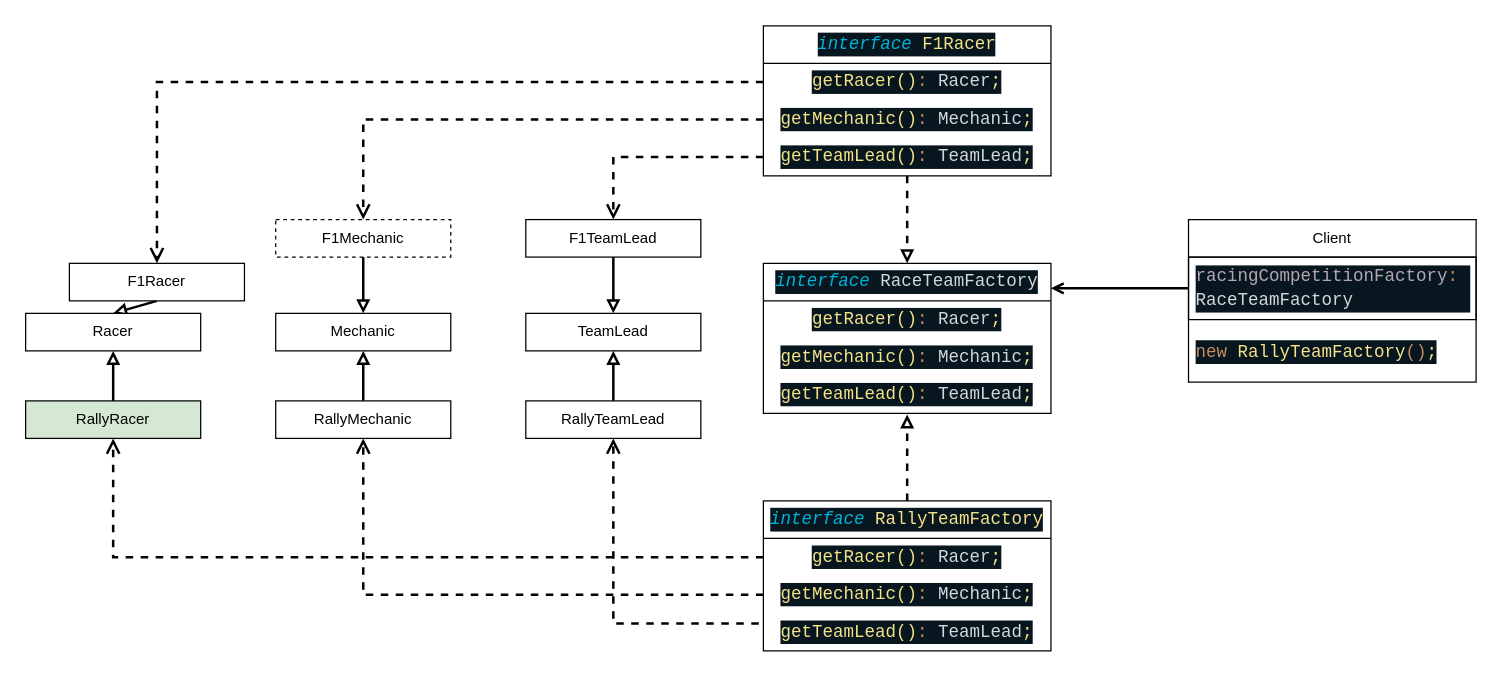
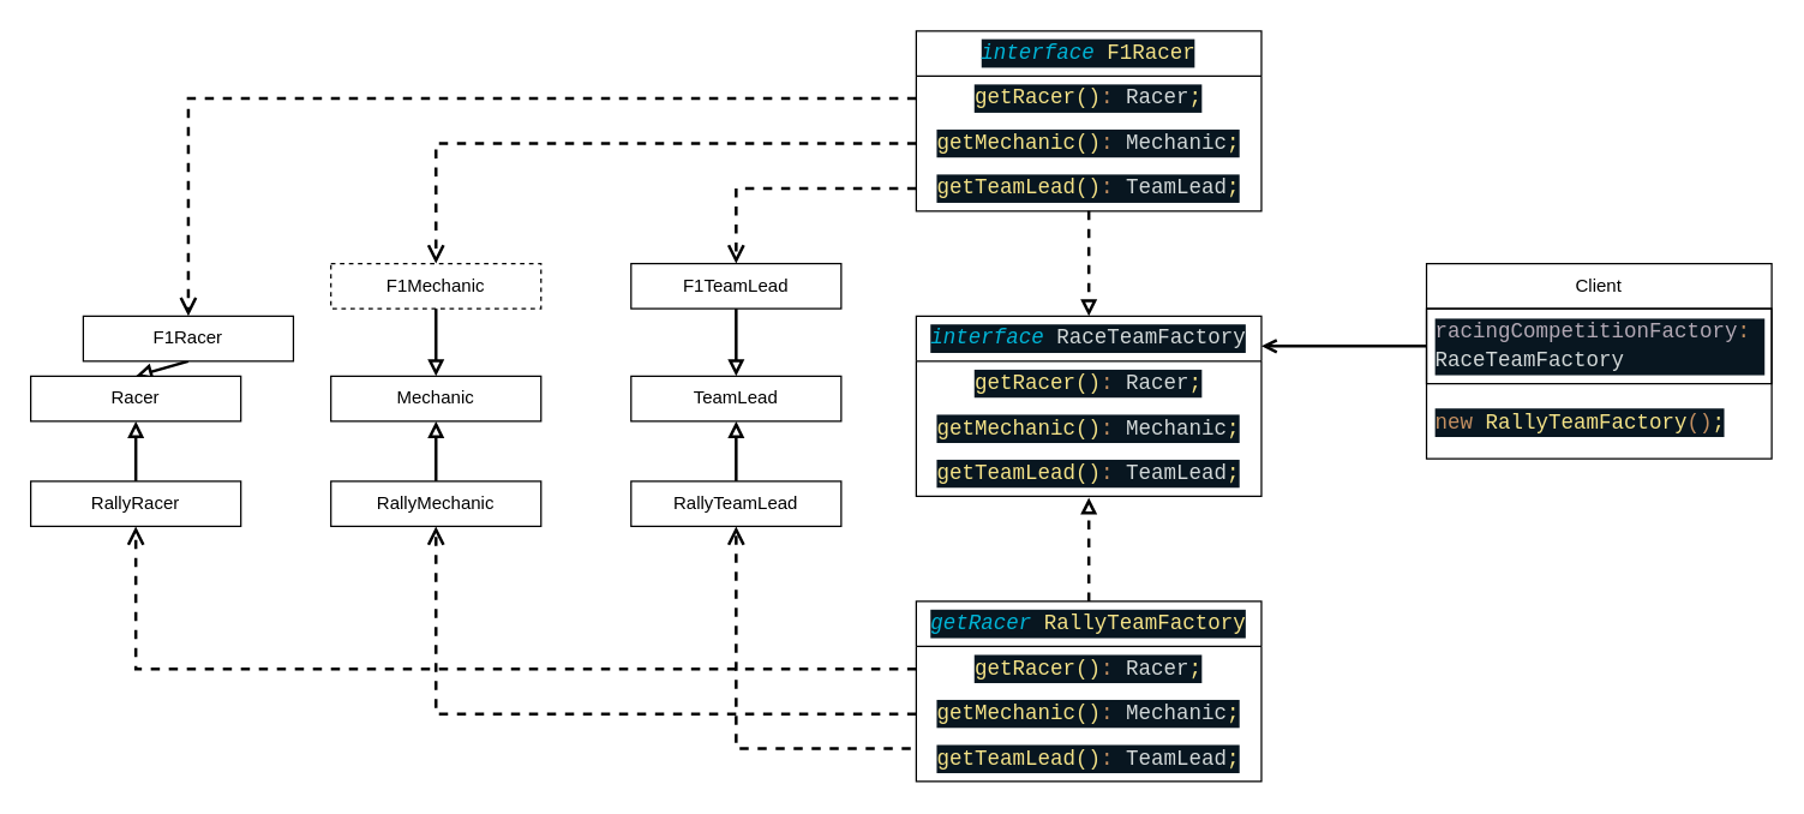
  <mxCell id="0" />
  <mxCell id="1" parent="0" />
  <mxCell id="2" value="Client" style="swimlane;fontStyle=0;childLayout=stackLayout;horizontal=1;startSize=30;horizontalStack=0;resizeParent=1;resizeParentMax=0;resizeLast=0;collapsible=1;marginBottom=0;whiteSpace=wrap;html=1;" vertex="1" parent="1"><mxGeometry x="950" y="175" width="230" height="130" as="geometry" /></mxCell>
  <mxCell id="3" value="&lt;div style=&quot;color: rgb(246, 250, 253); background-color: rgb(8, 22, 32); font-family: Consolas, Consolas, &amp;quot;Courier New&amp;quot;, monospace; font-size: 14px; line-height: 19px;&quot;&gt;&lt;span style=&quot;color: #b2a8b4;&quot;&gt;racingCompetitionFactory&lt;/span&gt;&lt;span style=&quot;color: #c28e60;&quot;&gt;: &lt;/span&gt;&lt;span style=&quot;color: #d2d8d8;&quot;&gt;RaceTeamFactory&lt;/span&gt;&lt;/div&gt;" style="text;strokeColor=default;fillColor=none;align=left;verticalAlign=middle;spacingLeft=4;spacingRight=4;overflow=hidden;points=[[0,0.5],[1,0.5]];portConstraint=eastwest;rotatable=0;whiteSpace=wrap;html=1;rounded=0;" vertex="1" parent="2"><mxGeometry y="30" width="230" height="50" as="geometry" /></mxCell>
  <mxCell id="4" value="&#10;&lt;div style=&quot;color: rgb(246, 250, 253); background-color: rgb(8, 22, 32); font-family: Consolas, Consolas, &amp;quot;Courier New&amp;quot;, monospace; font-weight: normal; font-size: 14px; line-height: 19px;&quot;&gt;&lt;div&gt;&lt;span style=&quot;color: #c28e60;&quot;&gt;new &lt;/span&gt;&lt;span style=&quot;color: #f4e286;&quot;&gt;RallyTeamFactory&lt;/span&gt;&lt;span style=&quot;color: #c28e60;&quot;&gt;()&lt;/span&gt;&lt;span style=&quot;color: #f4e286;&quot;&gt;;&lt;/span&gt;&lt;/div&gt;&lt;/div&gt;&#10;&#10;" style="text;strokeColor=none;fillColor=none;align=left;verticalAlign=middle;spacingLeft=4;spacingRight=4;overflow=hidden;points=[[0,0.5],[1,0.5]];portConstraint=eastwest;rotatable=0;whiteSpace=wrap;html=1;" vertex="1" parent="2"><mxGeometry y="80" width="230" height="50" as="geometry" /></mxCell>
  <mxCell id="5" value="&lt;div style=&quot;color: rgb(246, 250, 253); background-color: rgb(8, 22, 32); font-family: Consolas, Consolas, &amp;quot;Courier New&amp;quot;, monospace; font-size: 14px; line-height: 19px;&quot;&gt;&lt;span style=&quot;color: #00b4d6;font-style: italic;&quot;&gt;interface&lt;/span&gt; &lt;span style=&quot;color: #d2d8d8;&quot;&gt;RaceTeamFactory&lt;/span&gt;&lt;/div&gt;" style="swimlane;fontStyle=0;childLayout=stackLayout;horizontal=1;startSize=30;horizontalStack=0;resizeParent=1;resizeParentMax=0;resizeLast=0;collapsible=1;marginBottom=0;whiteSpace=wrap;html=1;" vertex="1" parent="1"><mxGeometry x="610" y="210" width="230" height="120" as="geometry" /></mxCell>
  <mxCell id="6" value="&lt;div style=&quot;color: rgb(246, 250, 253); background-color: rgb(8, 22, 32); font-family: Consolas, Consolas, &amp;quot;Courier New&amp;quot;, monospace; font-size: 14px; line-height: 19px;&quot;&gt;&lt;span style=&quot;color: #f4e286;&quot;&gt;getRacer()&lt;/span&gt;&lt;span style=&quot;color: #c28e60;&quot;&gt;:&lt;/span&gt; &lt;span style=&quot;color: #d2d8d8;&quot;&gt;Racer&lt;/span&gt;&lt;span style=&quot;color: #f4e286;&quot;&gt;;&lt;/span&gt;&lt;/div&gt;" style="text;strokeColor=none;fillColor=none;align=center;verticalAlign=middle;spacingLeft=4;spacingRight=4;overflow=hidden;points=[[0,0.5],[1,0.5]];portConstraint=eastwest;rotatable=0;whiteSpace=wrap;html=1;" vertex="1" parent="5"><mxGeometry y="30" width="230" height="30" as="geometry" /></mxCell>
  <mxCell id="7" value="&lt;div style=&quot;color: rgb(246, 250, 253); background-color: rgb(8, 22, 32); font-family: Consolas, Consolas, &amp;quot;Courier New&amp;quot;, monospace; font-size: 14px; line-height: 19px;&quot;&gt;&lt;span style=&quot;color: #f4e286;&quot;&gt;getMechanic()&lt;/span&gt;&lt;span style=&quot;color: #c28e60;&quot;&gt;:&lt;/span&gt; &lt;span style=&quot;color: #d2d8d8;&quot;&gt;Mechanic&lt;/span&gt;&lt;span style=&quot;color: #f4e286;&quot;&gt;;&lt;/span&gt;&lt;/div&gt;" style="text;strokeColor=none;fillColor=none;align=center;verticalAlign=middle;spacingLeft=4;spacingRight=4;overflow=hidden;points=[[0,0.5],[1,0.5]];portConstraint=eastwest;rotatable=0;whiteSpace=wrap;html=1;" vertex="1" parent="5"><mxGeometry y="60" width="230" height="30" as="geometry" /></mxCell>
  <mxCell id="8" value="&lt;div style=&quot;color: rgb(246, 250, 253); background-color: rgb(8, 22, 32); font-family: Consolas, Consolas, &amp;quot;Courier New&amp;quot;, monospace; font-size: 14px; line-height: 19px;&quot;&gt;&lt;span style=&quot;color: #f4e286;&quot;&gt;getTeamLead()&lt;/span&gt;&lt;span style=&quot;color: #c28e60;&quot;&gt;:&lt;/span&gt; &lt;span style=&quot;color: #d2d8d8;&quot;&gt;TeamLead&lt;/span&gt;&lt;span style=&quot;color: #f4e286;&quot;&gt;;&lt;/span&gt;&lt;/div&gt;" style="text;strokeColor=none;fillColor=none;align=center;verticalAlign=middle;spacingLeft=4;spacingRight=4;overflow=hidden;points=[[0,0.5],[1,0.5]];portConstraint=eastwest;rotatable=0;whiteSpace=wrap;html=1;" vertex="1" parent="5"><mxGeometry y="90" width="230" height="30" as="geometry" /></mxCell>
  <mxCell id="9" style="edgeStyle=none;html=1;exitX=0.5;exitY=1;exitDx=0;exitDy=0;entryX=0.5;entryY=0;entryDx=0;entryDy=0;endArrow=block;endFill=0;strokeWidth=2;" edge="1" parent="1" source="10" target="11"><mxGeometry relative="1" as="geometry" /></mxCell>
  <mxCell id="10" value="F1Racer" style="rounded=0;whiteSpace=wrap;html=1;" vertex="1" parent="1"><mxGeometry x="55" y="210" width="140" height="30" as="geometry" /></mxCell>
  <mxCell id="11" value="Racer" style="rounded=0;whiteSpace=wrap;html=1;" vertex="1" parent="1"><mxGeometry x="20" y="250" width="140" height="30" as="geometry" /></mxCell>
  <mxCell id="12" style="edgeStyle=none;html=1;exitX=0.5;exitY=0;exitDx=0;exitDy=0;entryX=0.5;entryY=1;entryDx=0;entryDy=0;endArrow=block;endFill=0;strokeWidth=2;" edge="1" parent="1" source="13" target="11"><mxGeometry relative="1" as="geometry" /></mxCell>
- <mxCell id="13" value="RallyRacer" style="rounded=0;whiteSpace=wrap;html=1;fillColor=#d5e8d4;" vertex="1" parent="1"><mxGeometry x="20" y="320" width="140" height="30" as="geometry" /></mxCell>
+ <mxCell id="13" value="RallyRacer" style="rounded=0;whiteSpace=wrap;html=1;" vertex="1" parent="1"><mxGeometry x="20" y="320" width="140" height="30" as="geometry" /></mxCell>
  <mxCell id="14" style="edgeStyle=none;html=1;exitX=0.5;exitY=1;exitDx=0;exitDy=0;entryX=0.5;entryY=0;entryDx=0;entryDy=0;endArrow=block;endFill=0;strokeWidth=2;" edge="1" parent="1" source="15" target="16"><mxGeometry relative="1" as="geometry" /></mxCell>
  <mxCell id="15" value="F1Mechanic" style="rounded=0;whiteSpace=wrap;html=1;dashed=1;" vertex="1" parent="1"><mxGeometry x="220" y="175" width="140" height="30" as="geometry" /></mxCell>
  <mxCell id="16" value="Mechanic" style="rounded=0;whiteSpace=wrap;html=1;" vertex="1" parent="1"><mxGeometry x="220" y="250" width="140" height="30" as="geometry" /></mxCell>
  <mxCell id="17" style="edgeStyle=none;html=1;exitX=0.5;exitY=0;exitDx=0;exitDy=0;entryX=0.5;entryY=1;entryDx=0;entryDy=0;endArrow=block;endFill=0;strokeWidth=2;" edge="1" parent="1" source="18" target="16"><mxGeometry relative="1" as="geometry" /></mxCell>
  <mxCell id="18" value="RallyMechanic" style="rounded=0;whiteSpace=wrap;html=1;" vertex="1" parent="1"><mxGeometry x="220" y="320" width="140" height="30" as="geometry" /></mxCell>
  <mxCell id="19" style="edgeStyle=none;html=1;exitX=0.5;exitY=1;exitDx=0;exitDy=0;entryX=0.5;entryY=0;entryDx=0;entryDy=0;endArrow=block;endFill=0;strokeWidth=2;" edge="1" parent="1" source="20" target="21"><mxGeometry relative="1" as="geometry" /></mxCell>
  <mxCell id="20" value="F1TeamLead" style="rounded=0;whiteSpace=wrap;html=1;" vertex="1" parent="1"><mxGeometry x="420" y="175" width="140" height="30" as="geometry" /></mxCell>
  <mxCell id="21" value="TeamLead" style="rounded=0;whiteSpace=wrap;html=1;" vertex="1" parent="1"><mxGeometry x="420" y="250" width="140" height="30" as="geometry" /></mxCell>
  <mxCell id="22" style="edgeStyle=none;html=1;exitX=0.5;exitY=0;exitDx=0;exitDy=0;entryX=0.5;entryY=1;entryDx=0;entryDy=0;endArrow=block;endFill=0;strokeWidth=2;" edge="1" parent="1" source="23" target="21"><mxGeometry relative="1" as="geometry" /></mxCell>
  <mxCell id="23" value="RallyTeamLead" style="rounded=0;whiteSpace=wrap;html=1;" vertex="1" parent="1"><mxGeometry x="420" y="320" width="140" height="30" as="geometry" /></mxCell>
  <mxCell id="24" style="edgeStyle=none;html=1;entryX=0.5;entryY=1.031;entryDx=0;entryDy=0;entryPerimeter=0;dashed=1;endArrow=block;endFill=0;strokeWidth=2;" edge="1" parent="1" source="25" target="8"><mxGeometry relative="1" as="geometry" /></mxCell>
- <mxCell id="25" value="&lt;div style=&quot;color: rgb(246, 250, 253); background-color: rgb(8, 22, 32); font-family: Consolas, Consolas, &amp;quot;Courier New&amp;quot;, monospace; font-size: 14px; line-height: 19px;&quot;&gt;&lt;span style=&quot;color: #00b4d6;font-style: italic;&quot;&gt;interface&lt;/span&gt;&amp;nbsp;&lt;span style=&quot;color: rgb(244, 226, 134);&quot;&gt;RallyTeamFactory&lt;/span&gt;&lt;/div&gt;" style="swimlane;fontStyle=0;childLayout=stackLayout;horizontal=1;startSize=30;horizontalStack=0;resizeParent=1;resizeParentMax=0;resizeLast=0;collapsible=1;marginBottom=0;whiteSpace=wrap;html=1;" vertex="1" parent="1"><mxGeometry x="610" y="400" width="230" height="120" as="geometry" /></mxCell>
+ <mxCell id="25" value="&lt;div style=&quot;color: rgb(246, 250, 253); background-color: rgb(8, 22, 32); font-family: Consolas, Consolas, &amp;quot;Courier New&amp;quot;, monospace; font-size: 14px; line-height: 19px;&quot;&gt;&lt;span style=&quot;color: #00b4d6;font-style: italic;&quot;&gt;getRacer&lt;/span&gt;&amp;nbsp;&lt;span style=&quot;color: rgb(244, 226, 134);&quot;&gt;RallyTeamFactory&lt;/span&gt;&lt;/div&gt;" style="swimlane;fontStyle=0;childLayout=stackLayout;horizontal=1;startSize=30;horizontalStack=0;resizeParent=1;resizeParentMax=0;resizeLast=0;collapsible=1;marginBottom=0;whiteSpace=wrap;html=1;" vertex="1" parent="1"><mxGeometry x="610" y="400" width="230" height="120" as="geometry" /></mxCell>
  <mxCell id="26" value="&lt;div style=&quot;color: rgb(246, 250, 253); background-color: rgb(8, 22, 32); font-family: Consolas, Consolas, &amp;quot;Courier New&amp;quot;, monospace; font-size: 14px; line-height: 19px;&quot;&gt;&lt;span style=&quot;color: #f4e286;&quot;&gt;getRacer()&lt;/span&gt;&lt;span style=&quot;color: #c28e60;&quot;&gt;:&lt;/span&gt; &lt;span style=&quot;color: #d2d8d8;&quot;&gt;Racer&lt;/span&gt;&lt;span style=&quot;color: #f4e286;&quot;&gt;;&lt;/span&gt;&lt;/div&gt;" style="text;strokeColor=none;fillColor=none;align=center;verticalAlign=middle;spacingLeft=4;spacingRight=4;overflow=hidden;points=[[0,0.5],[1,0.5]];portConstraint=eastwest;rotatable=0;whiteSpace=wrap;html=1;" vertex="1" parent="25"><mxGeometry y="30" width="230" height="30" as="geometry" /></mxCell>
  <mxCell id="27" value="&lt;div style=&quot;color: rgb(246, 250, 253); background-color: rgb(8, 22, 32); font-family: Consolas, Consolas, &amp;quot;Courier New&amp;quot;, monospace; font-size: 14px; line-height: 19px;&quot;&gt;&lt;span style=&quot;color: #f4e286;&quot;&gt;getMechanic()&lt;/span&gt;&lt;span style=&quot;color: #c28e60;&quot;&gt;:&lt;/span&gt; &lt;span style=&quot;color: #d2d8d8;&quot;&gt;Mechanic&lt;/span&gt;&lt;span style=&quot;color: #f4e286;&quot;&gt;;&lt;/span&gt;&lt;/div&gt;" style="text;strokeColor=none;fillColor=none;align=center;verticalAlign=middle;spacingLeft=4;spacingRight=4;overflow=hidden;points=[[0,0.5],[1,0.5]];portConstraint=eastwest;rotatable=0;whiteSpace=wrap;html=1;" vertex="1" parent="25"><mxGeometry y="60" width="230" height="30" as="geometry" /></mxCell>
  <mxCell id="28" value="&lt;div style=&quot;color: rgb(246, 250, 253); background-color: rgb(8, 22, 32); font-family: Consolas, Consolas, &amp;quot;Courier New&amp;quot;, monospace; font-size: 14px; line-height: 19px;&quot;&gt;&lt;span style=&quot;color: #f4e286;&quot;&gt;getTeamLead()&lt;/span&gt;&lt;span style=&quot;color: #c28e60;&quot;&gt;:&lt;/span&gt; &lt;span style=&quot;color: #d2d8d8;&quot;&gt;TeamLead&lt;/span&gt;&lt;span style=&quot;color: #f4e286;&quot;&gt;;&lt;/span&gt;&lt;/div&gt;" style="text;strokeColor=none;fillColor=none;align=center;verticalAlign=middle;spacingLeft=4;spacingRight=4;overflow=hidden;points=[[0,0.5],[1,0.5]];portConstraint=eastwest;rotatable=0;whiteSpace=wrap;html=1;" vertex="1" parent="25"><mxGeometry y="90" width="230" height="30" as="geometry" /></mxCell>
  <mxCell id="29" style="edgeStyle=none;html=1;entryX=0.5;entryY=0;entryDx=0;entryDy=0;dashed=1;endArrow=block;endFill=0;strokeWidth=2;" edge="1" parent="1" source="30" target="5"><mxGeometry relative="1" as="geometry" /></mxCell>
  <mxCell id="30" value="&lt;div style=&quot;color: rgb(246, 250, 253); background-color: rgb(8, 22, 32); font-family: Consolas, Consolas, &amp;quot;Courier New&amp;quot;, monospace; font-size: 14px; line-height: 19px;&quot;&gt;&lt;span style=&quot;color: #00b4d6;font-style: italic;&quot;&gt;interface&lt;/span&gt;&amp;nbsp;&lt;span style=&quot;color: rgb(244, 226, 134);&quot;&gt;F1Racer&lt;/span&gt;&lt;/div&gt;" style="swimlane;fontStyle=0;childLayout=stackLayout;horizontal=1;startSize=30;horizontalStack=0;resizeParent=1;resizeParentMax=0;resizeLast=0;collapsible=1;marginBottom=0;whiteSpace=wrap;html=1;" vertex="1" parent="1"><mxGeometry x="610" y="20" width="230" height="120" as="geometry" /></mxCell>
  <mxCell id="31" value="&lt;div style=&quot;color: rgb(246, 250, 253); background-color: rgb(8, 22, 32); font-family: Consolas, Consolas, &amp;quot;Courier New&amp;quot;, monospace; font-size: 14px; line-height: 19px;&quot;&gt;&lt;span style=&quot;color: #f4e286;&quot;&gt;getRacer()&lt;/span&gt;&lt;span style=&quot;color: #c28e60;&quot;&gt;:&lt;/span&gt; &lt;span style=&quot;color: #d2d8d8;&quot;&gt;Racer&lt;/span&gt;&lt;span style=&quot;color: #f4e286;&quot;&gt;;&lt;/span&gt;&lt;/div&gt;" style="text;strokeColor=none;fillColor=none;align=center;verticalAlign=middle;spacingLeft=4;spacingRight=4;overflow=hidden;points=[[0,0.5],[1,0.5]];portConstraint=eastwest;rotatable=0;whiteSpace=wrap;html=1;" vertex="1" parent="30"><mxGeometry y="30" width="230" height="30" as="geometry" /></mxCell>
  <mxCell id="32" value="&lt;div style=&quot;color: rgb(246, 250, 253); background-color: rgb(8, 22, 32); font-family: Consolas, Consolas, &amp;quot;Courier New&amp;quot;, monospace; font-size: 14px; line-height: 19px;&quot;&gt;&lt;span style=&quot;color: #f4e286;&quot;&gt;getMechanic()&lt;/span&gt;&lt;span style=&quot;color: #c28e60;&quot;&gt;:&lt;/span&gt; &lt;span style=&quot;color: #d2d8d8;&quot;&gt;Mechanic&lt;/span&gt;&lt;span style=&quot;color: #f4e286;&quot;&gt;;&lt;/span&gt;&lt;/div&gt;" style="text;strokeColor=none;fillColor=none;align=center;verticalAlign=middle;spacingLeft=4;spacingRight=4;overflow=hidden;points=[[0,0.5],[1,0.5]];portConstraint=eastwest;rotatable=0;whiteSpace=wrap;html=1;" vertex="1" parent="30"><mxGeometry y="60" width="230" height="30" as="geometry" /></mxCell>
  <mxCell id="33" value="&lt;div style=&quot;color: rgb(246, 250, 253); background-color: rgb(8, 22, 32); font-family: Consolas, Consolas, &amp;quot;Courier New&amp;quot;, monospace; font-size: 14px; line-height: 19px;&quot;&gt;&lt;span style=&quot;color: #f4e286;&quot;&gt;getTeamLead()&lt;/span&gt;&lt;span style=&quot;color: #c28e60;&quot;&gt;:&lt;/span&gt; &lt;span style=&quot;color: #d2d8d8;&quot;&gt;TeamLead&lt;/span&gt;&lt;span style=&quot;color: #f4e286;&quot;&gt;;&lt;/span&gt;&lt;/div&gt;" style="text;strokeColor=none;fillColor=none;align=center;verticalAlign=middle;spacingLeft=4;spacingRight=4;overflow=hidden;points=[[0,0.5],[1,0.5]];portConstraint=eastwest;rotatable=0;whiteSpace=wrap;html=1;" vertex="1" parent="30"><mxGeometry y="90" width="230" height="30" as="geometry" /></mxCell>
  <mxCell id="34" value="" style="edgeStyle=segmentEdgeStyle;endArrow=open;html=1;curved=0;rounded=0;endSize=8;startSize=8;exitX=0;exitY=0.5;exitDx=0;exitDy=0;entryX=0.5;entryY=0;entryDx=0;entryDy=0;movable=1;resizable=1;rotatable=1;deletable=1;editable=1;connectable=1;endFill=0;dashed=1;strokeWidth=2;" edge="1" parent="1" source="33" target="20"><mxGeometry width="50" height="50" relative="1" as="geometry"><mxPoint x="320" y="50" as="sourcePoint" /><mxPoint x="270" y="100" as="targetPoint" /></mxGeometry></mxCell>
  <mxCell id="35" value="" style="edgeStyle=segmentEdgeStyle;endArrow=open;html=1;curved=0;rounded=0;endSize=8;startSize=8;exitX=0;exitY=0.5;exitDx=0;exitDy=0;entryX=0.5;entryY=0;entryDx=0;entryDy=0;movable=1;resizable=1;rotatable=1;deletable=1;editable=1;connectable=1;endFill=0;dashed=1;strokeWidth=2;" edge="1" parent="1" source="31" target="10"><mxGeometry width="50" height="50" relative="1" as="geometry"><mxPoint y="135" as="sourcePoint" x="620" /><mxPoint x="500" y="185" as="targetPoint" /></mxGeometry></mxCell>
  <mxCell id="36" value="" style="edgeStyle=segmentEdgeStyle;endArrow=open;html=1;curved=0;rounded=0;endSize=8;startSize=8;exitX=0;exitY=0.5;exitDx=0;exitDy=0;entryX=0.5;entryY=0;entryDx=0;entryDy=0;movable=1;resizable=1;rotatable=1;deletable=1;editable=1;connectable=1;endFill=0;dashed=1;strokeWidth=2;" edge="1" parent="1" source="32" target="15"><mxGeometry width="50" height="50" relative="1" as="geometry"><mxPoint x="630" y="145" as="sourcePoint" /><mxPoint x="510" y="195" as="targetPoint" /></mxGeometry></mxCell>
  <mxCell id="37" value="" style="edgeStyle=segmentEdgeStyle;endArrow=open;html=1;curved=0;rounded=0;endSize=8;startSize=8;exitX=0;exitY=0.5;exitDx=0;exitDy=0;entryX=0.5;entryY=1;entryDx=0;entryDy=0;movable=1;resizable=1;rotatable=1;deletable=1;editable=1;connectable=1;endFill=0;dashed=1;strokeWidth=2;" edge="1" parent="1" source="26" target="13"><mxGeometry width="50" height="50" relative="1" as="geometry"><mxPoint x="590" y="450" as="sourcePoint" /><mxPoint x="70" y="560" as="targetPoint" /></mxGeometry></mxCell>
  <mxCell id="38" value="" style="edgeStyle=segmentEdgeStyle;endArrow=open;html=1;curved=0;rounded=0;endSize=8;startSize=8;exitX=-0.016;exitY=0.267;exitDx=0;exitDy=0;entryX=0.5;entryY=1;entryDx=0;entryDy=0;movable=1;resizable=1;rotatable=1;deletable=1;editable=1;connectable=1;exitPerimeter=0;endFill=0;dashed=1;strokeWidth=2;" edge="1" parent="1" source="28" target="23"><mxGeometry width="50" height="50" relative="1" as="geometry"><mxPoint y="455" as="sourcePoint" x="620" /><mxPoint x="100" y="360" as="targetPoint" /></mxGeometry></mxCell>
  <mxCell id="39" value="" style="edgeStyle=segmentEdgeStyle;endArrow=open;html=1;curved=0;rounded=0;endSize=8;startSize=8;exitX=0;exitY=0.5;exitDx=0;exitDy=0;entryX=0.5;entryY=1;entryDx=0;entryDy=0;movable=1;resizable=1;rotatable=1;deletable=1;editable=1;connectable=1;endFill=0;dashed=1;strokeWidth=2;" edge="1" parent="1" source="27" target="18"><mxGeometry width="50" height="50" relative="1" as="geometry"><mxPoint x="630" y="465" as="sourcePoint" /><mxPoint x="110" y="370" as="targetPoint" /></mxGeometry></mxCell>
  <mxCell id="40" style="edgeStyle=none;html=1;exitX=0;exitY=0.5;exitDx=0;exitDy=0;endArrow=open;endFill=0;strokeWidth=2;" edge="1" parent="1" source="3"><mxGeometry relative="1" as="geometry"><mxPoint x="840" y="230" as="targetPoint" /></mxGeometry></mxCell>
